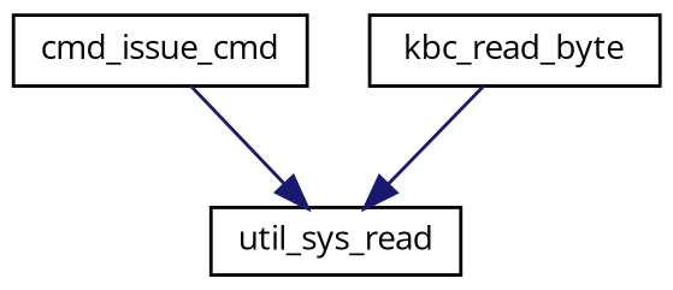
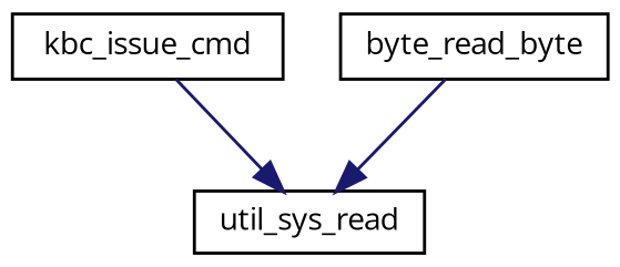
  digraph {
    fontname="Open Sans"
    rankdir=TB
    node [color=black fillcolor=white fontname="Open Sans" fontsize=10 shape=record style=filled]
    edge [color=midnightblue fontname="Open Sans" fontsize=10 labelfontname=Helvetica labelfontsize=10 style=solid]
-   n1 [height=0.2 label=cmd_issue_cmd width=0.4]
+   n1 [height=0.2 label=kbc_issue_cmd width=0.4]
    n2 [height=0.2 label=util_sys_read width=0.4]
-   n3 [height=0.2 label=kbc_read_byte width=0.4]
+   n3 [height=0.2 label=byte_read_byte width=0.4]
    n1 -> n2
    n3 -> n2
  }
